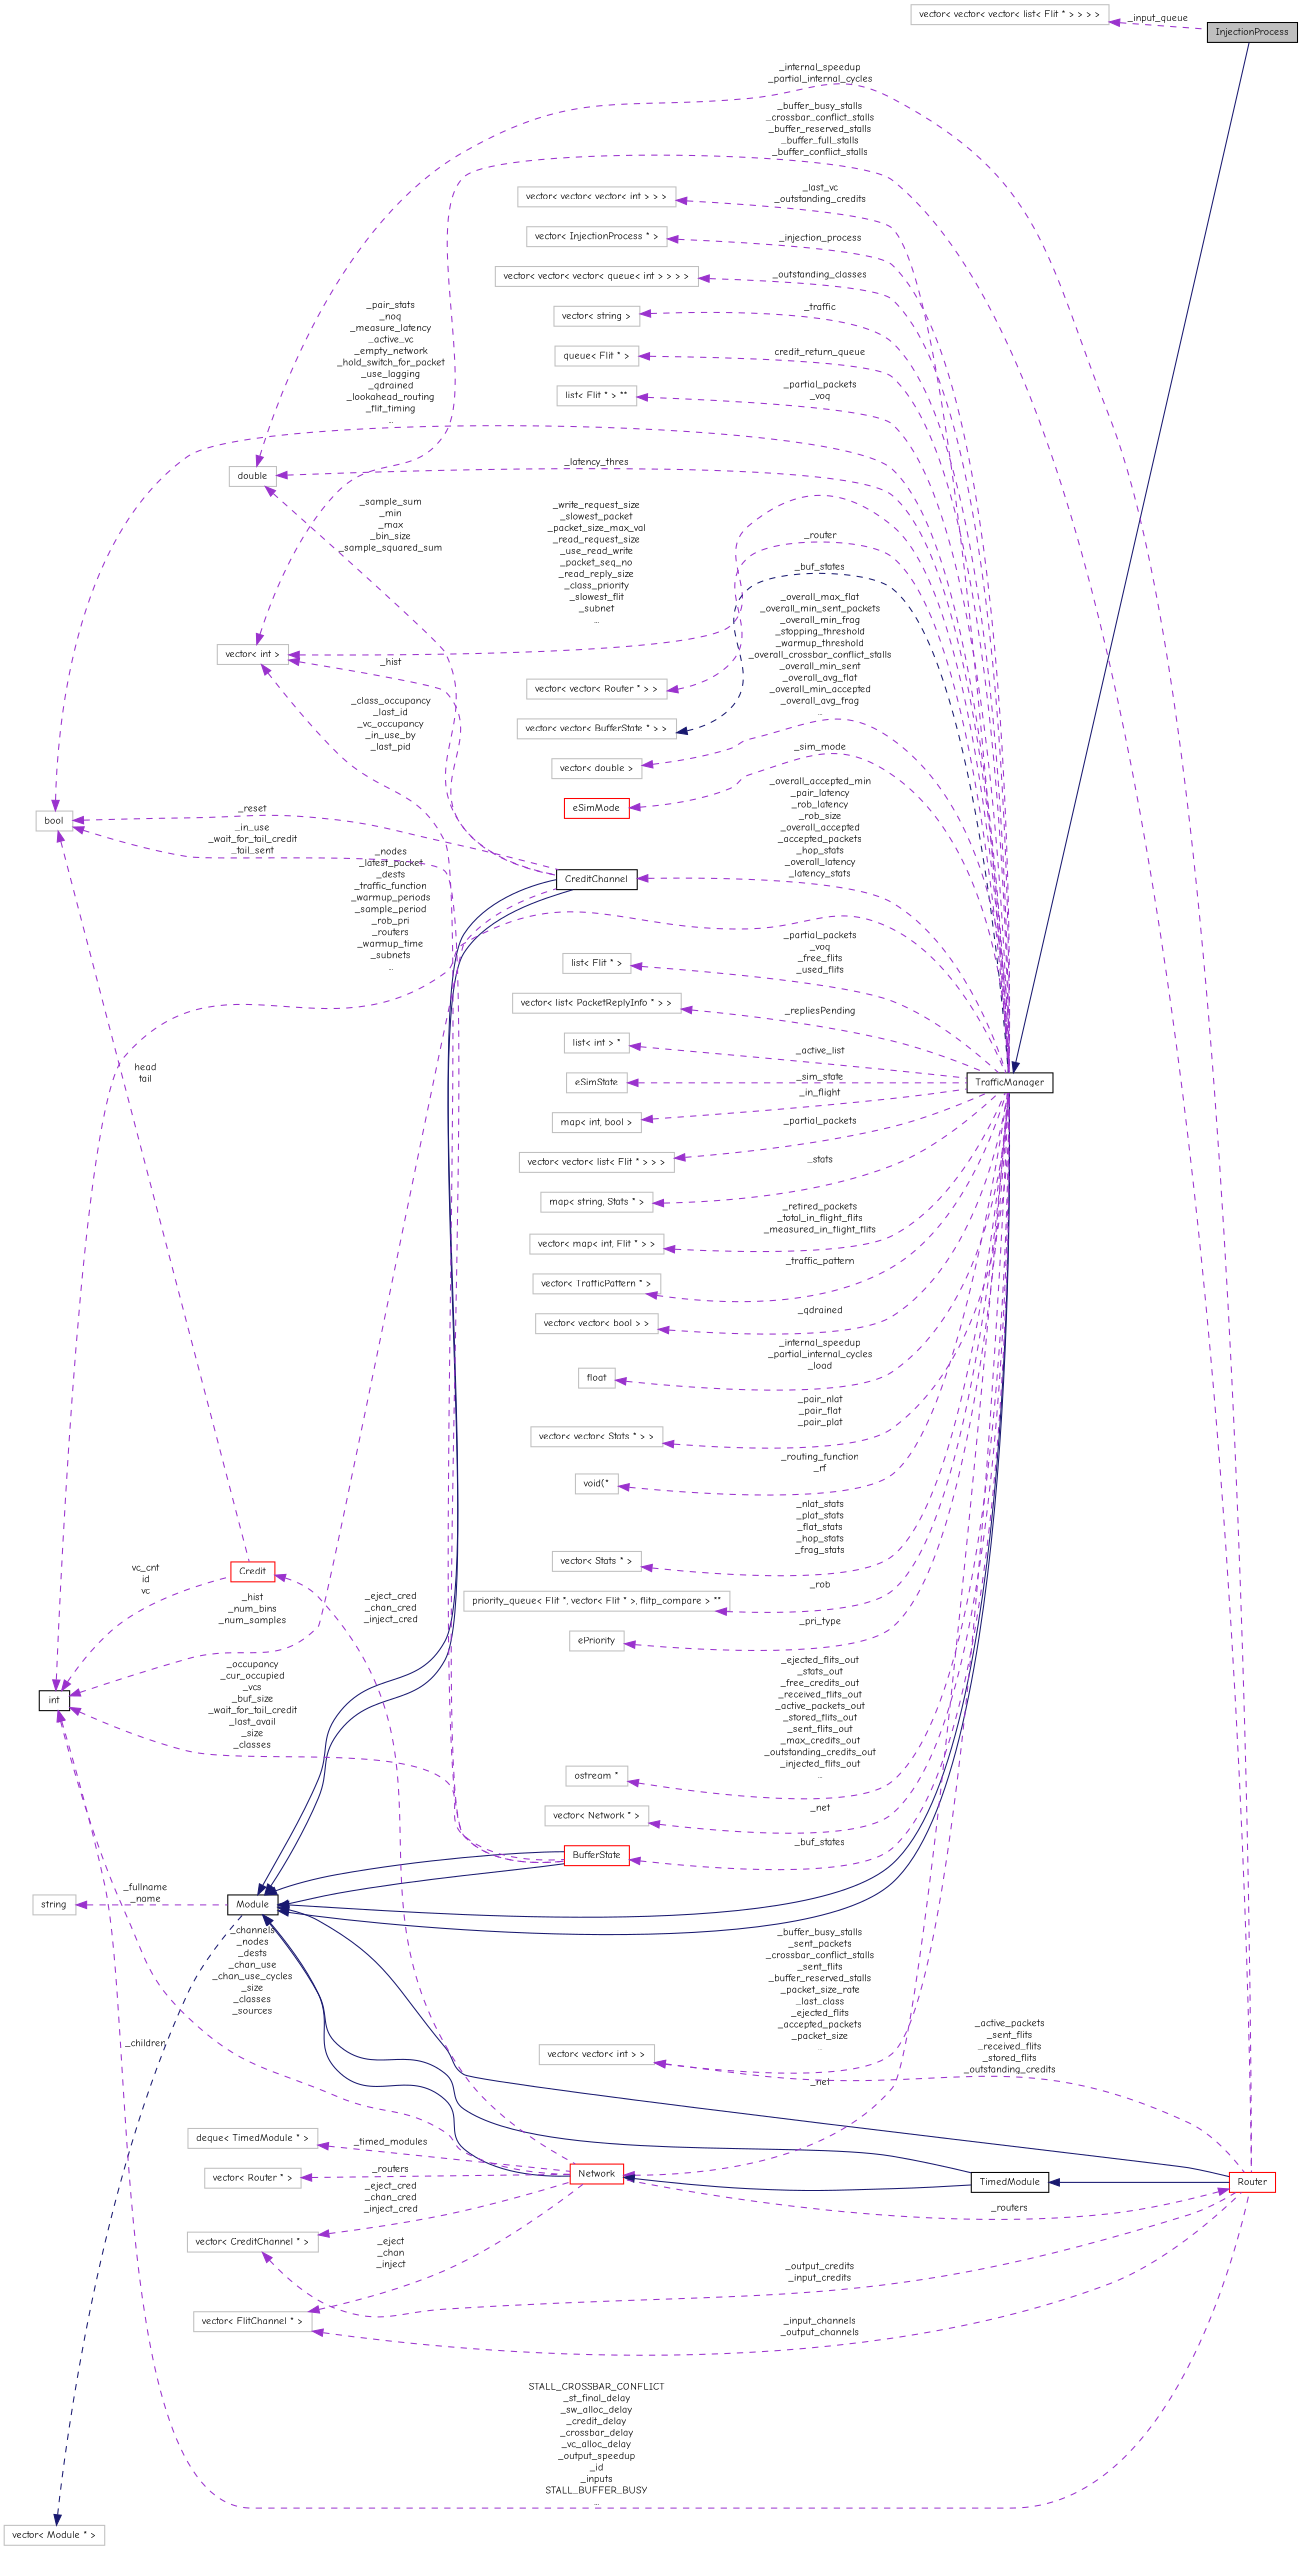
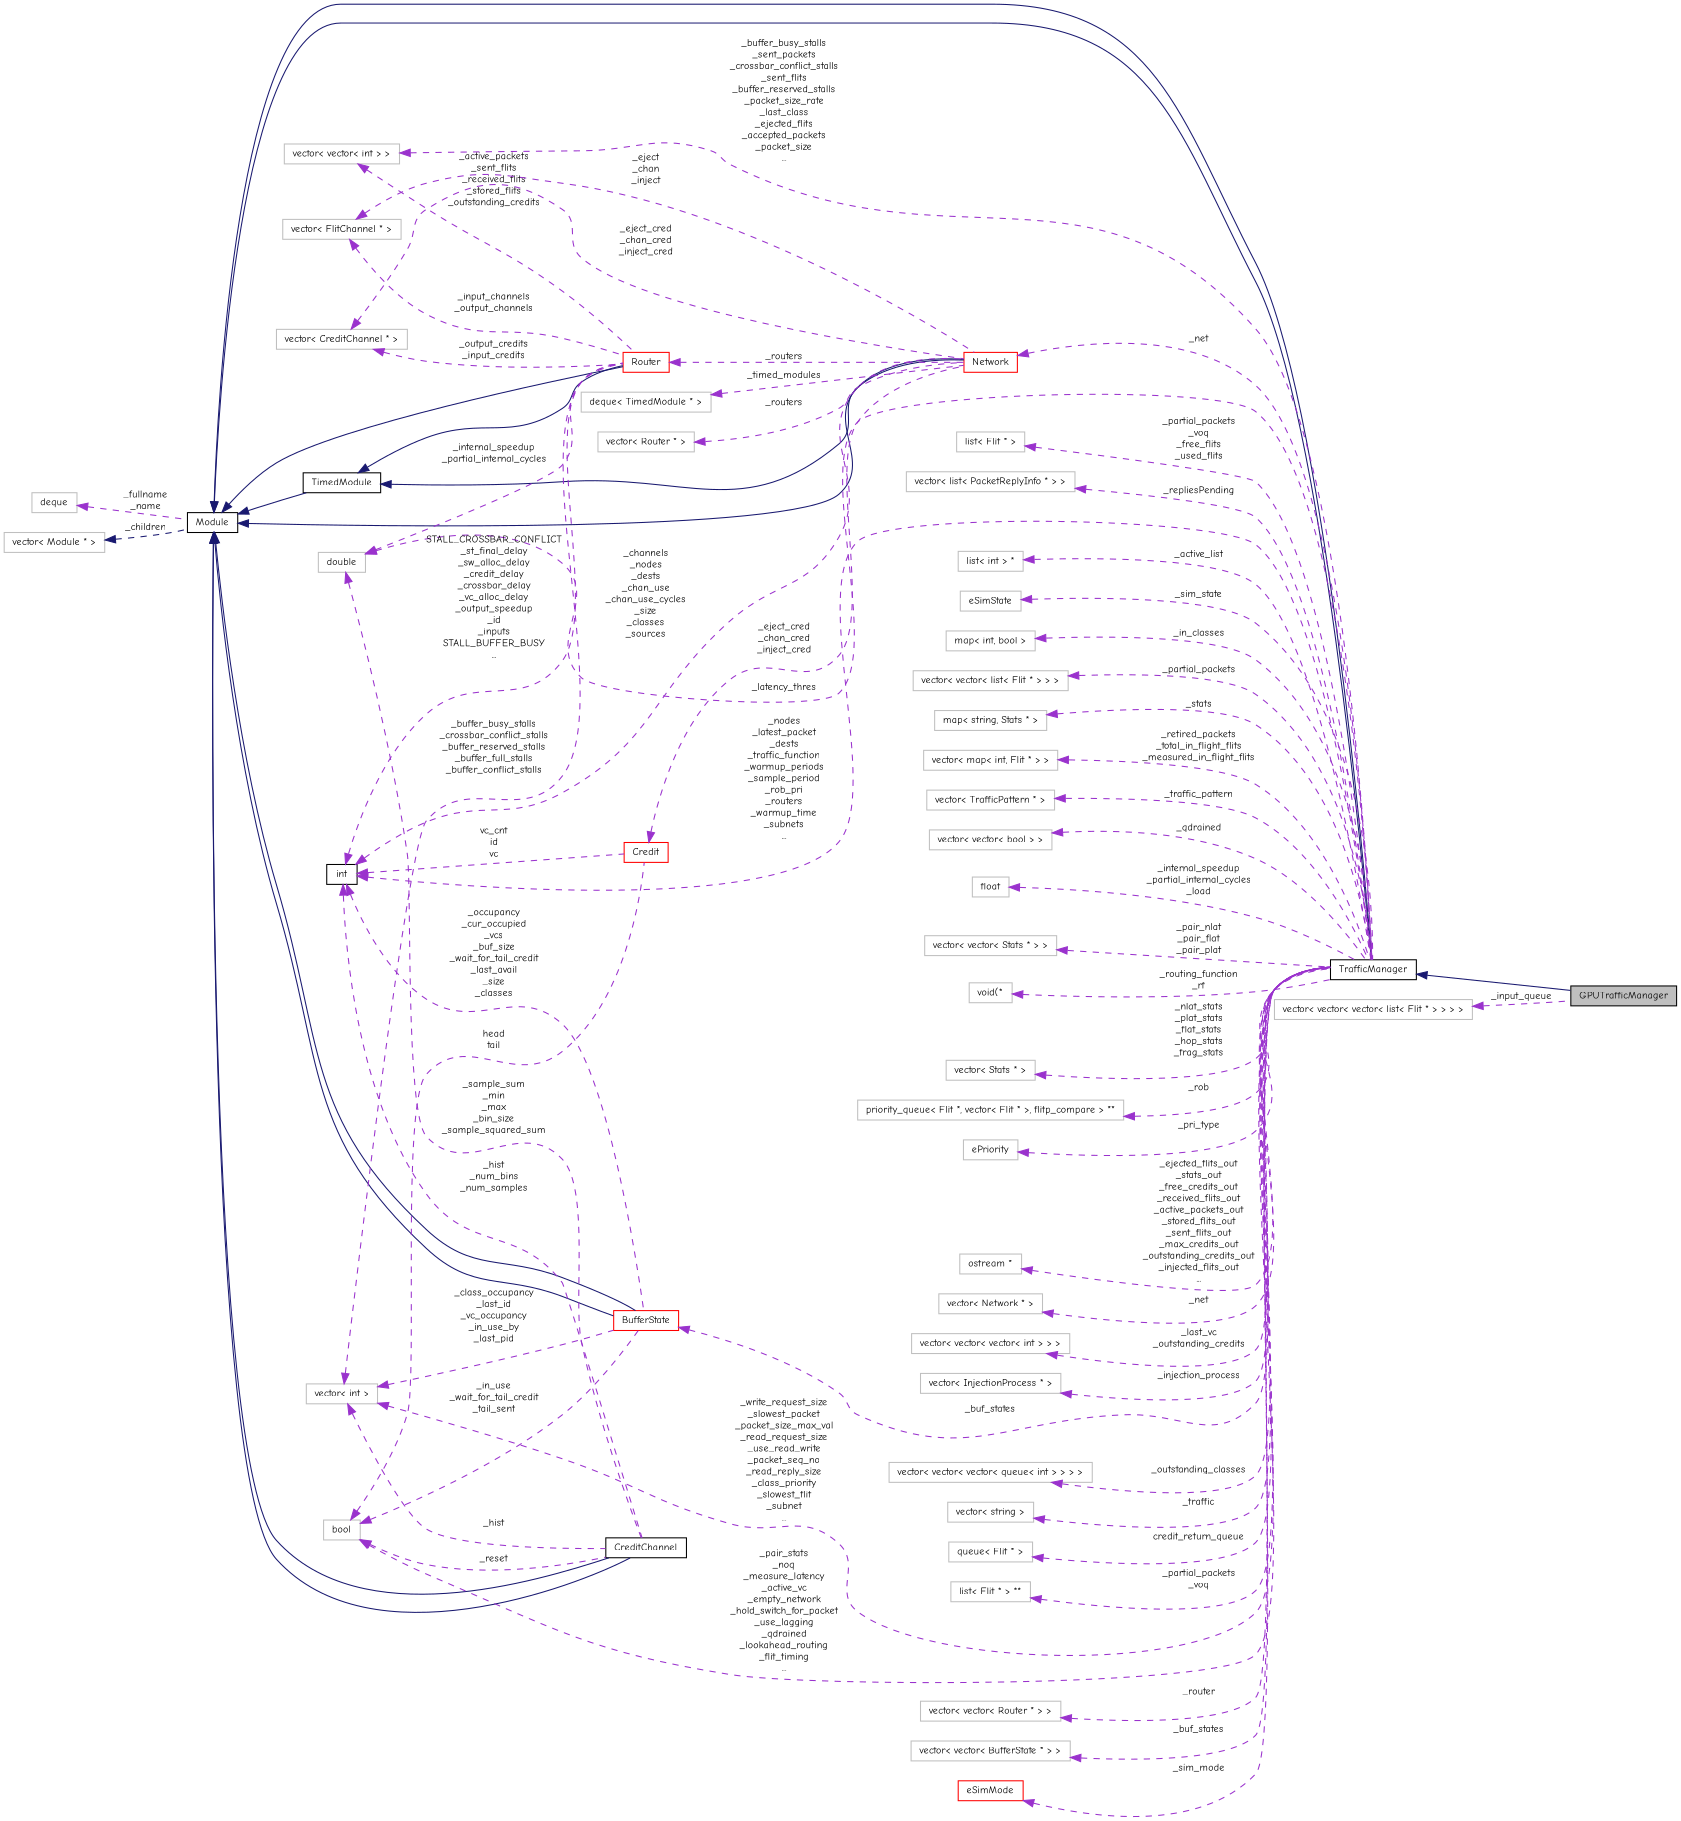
  digraph {
    fontname="Comic Neue"
    rankdir=LR
    node [color=grey75 fontname="Comic Neue" fontsize=10 shape=record]
    edge [color=darkorchid3 dir=back fontname="Comic Neue" fontsize=10 labelfontname=FreeSans labelfontsize=10 style=dashed]
-   n1 [color=black fillcolor=grey75 fontcolor=black height=0.2 label=InjectionProcess style=filled width=0.4]
+   n1 [color=black fillcolor=grey75 fontcolor=black height=0.2 label=GPUTrafficManager style=filled width=0.4]
    n2 [color=black height=0.2 label=TrafficManager width=0.4]
    n3 [color=black height=0.2 label=Module width=0.4]
    n4 [color=red height=0.2 label=Network width=0.4]
    n5 [color=black height=0.2 label=TimedModule width=0.4]
    n6 [color=red height=0.2 label=Router width=0.4]
    n7 [color=black height=0.2 label=CreditChannel width=0.4]
    n8 [color=red height=0.2 label=BufferState width=0.4]
-   n9 [height=0.2 label=string width=0.4]
+   n9 [height=0.2 label=deque width=0.4]
    n10 [height=0.2 label="vector\< Module * \>" width=0.4]
    n11 [height=0.2 label="vector\< vector\< int \> \>" width=0.4]
    n12 [height=0.2 label="list\< Flit * \>" width=0.4]
    n13 [height=0.2 label="vector\< list\< PacketReplyInfo * \> \>" width=0.4]
    n14 [height=0.2 label=double width=0.4]
    n15 [height=0.2 label="list\< int \> *" width=0.4]
    n16 [height=0.2 label=eSimState width=0.4]
    n17 [height=0.2 label="map\< int, bool \>" width=0.4]
    n18 [height=0.2 label="vector\< vector\< list\< Flit * \> \> \>" width=0.4]
    n19 [height=0.2 label="map\< string, Stats * \>" width=0.4]
    n20 [height=0.2 label="vector\< map\< int, Flit * \> \>" width=0.4]
    n21 [height=0.2 label="vector\< TrafficPattern * \>" width=0.4]
    n22 [height=0.2 label="vector\< vector\< bool \> \>" width=0.4]
    n23 [height=0.2 label=float width=0.4]
    n24 [height=0.2 label="vector\< vector\< Stats * \> \>" width=0.4]
    n25 [height=0.2 label="void(*" width=0.4]
    n26 [height=0.2 label="vector\< Stats * \>" width=0.4]
    n27 [height=0.2 label="priority_queue\< Flit *, vector\< Flit * \>, flitp_compare \> **" width=0.4]
    n28 [height=0.2 label=ePriority width=0.4]
    n29 [height=0.2 label="ostream *" width=0.4]
    n30 [color=red height=0.2 label=Credit width=0.4]
    n31 [height=0.2 label="vector\< Network * \>" width=0.4]
    n32 [height=0.2 label="vector\< vector\< vector\< int \> \> \>" width=0.4]
    n33 [height=0.2 label="vector\< InjectionProcess * \>" width=0.4]
    n34 [color=black height=0.2 label=int width=0.4]
    n35 [height=0.2 label="vector\< vector\< vector\< queue\< int \> \> \> \>" width=0.4]
    n36 [height=0.2 label="vector\< string \>" width=0.4]
    n37 [height=0.2 label="queue\< Flit * \>" width=0.4]
    n38 [height=0.2 label="list\< Flit * \> **" width=0.4]
    n39 [height=0.2 label=bool width=0.4]
    n40 [height=0.2 label="vector\< FlitChannel * \>" width=0.4]
    n41 [height=0.2 label="deque\< TimedModule * \>" width=0.4]
    n42 [height=0.2 label="vector\< int \>" width=0.4]
    n43 [height=0.2 label="vector\< CreditChannel * \>" width=0.4]
    n44 [height=0.2 label="vector\< Router * \>" width=0.4]
    n45 [height=0.2 label="vector\< vector\< Router * \> \>" width=0.4]
    n46 [height=0.2 label="vector\< vector\< BufferState * \> \>" width=0.4]
-   n47 [height=0.2 label="vector\< double \>" width=0.4]
    n48 [color=red height=0.2 label=eSimMode width=0.4]
    n49 [height=0.2 label="vector\< vector\< vector\< list\< Flit * \> \> \> \>" width=0.4]
    n2 -> n1 [color=midnightblue style=solid]
    n3 -> n2 [color=midnightblue style=solid]
    n3 -> n2 [color=midnightblue style=solid]
    n3 -> n4 [color=midnightblue style=solid]
    n3 -> n5 [color=midnightblue style=solid]
    n3 -> n6 [color=midnightblue style=solid]
    n3 -> n7 [color=midnightblue style=solid]
    n3 -> n7 [color=midnightblue style=solid]
    n3 -> n8 [color=midnightblue style=solid]
    n3 -> n8 [color=midnightblue style=solid]
    n4 -> n2 [label=_net]
-   n4 -> n5 [color=midnightblue style=solid]
+   n5 -> n4 [color=midnightblue style=solid]
    n5 -> n6 [color=midnightblue style=solid]
    n6 -> n4 [label=_routers]
-   n7 -> n2 [label="_overall_accepted_min\n_pair_latency\n_rob_latency\n_rob_size\n_overall_accepted\n_accepted_packets\n_hop_stats\n_overall_latency\n_latency_stats"]
    n8 -> n2 [label=_buf_states]
    n9 -> n3 [label="_fullname\n_name"]
    n10 -> n3 [color=midnightblue label=_children]
    n11 -> n2 [label="_buffer_busy_stalls\n_sent_packets\n_crossbar_conflict_stalls\n_sent_flits\n_buffer_reserved_stalls\n_packet_size_rate\n_last_class\n_ejected_flits\n_accepted_packets\n_packet_size\n..."]
    n11 -> n6 [label="_active_packets\n_sent_flits\n_received_flits\n_stored_flits\n_outstanding_credits"]
    n12 -> n2 [label="_partial_packets\n_voq\n_free_flits\n_used_flits"]
    n13 -> n2 [label=_repliesPending]
    n14 -> n2 [label=_latency_thres]
    n14 -> n6 [label="_internal_speedup\n_partial_internal_cycles"]
    n14 -> n7 [label="_sample_sum\n_min\n_max\n_bin_size\n_sample_squared_sum"]
    n15 -> n2 [label=_active_list]
    n16 -> n2 [label=_sim_state]
-   n17 -> n2 [label=_in_flight]
+   n17 -> n2 [label=_in_classes]
    n18 -> n2 [label=_partial_packets]
    n19 -> n2 [label=_stats]
    n20 -> n2 [label="_retired_packets\n_total_in_flight_flits\n_measured_in_flight_flits"]
    n21 -> n2 [label=_traffic_pattern]
    n22 -> n2 [label=_qdrained]
    n23 -> n2 [label="_internal_speedup\n_partial_internal_cycles\n_load"]
    n24 -> n2 [label="_pair_nlat\n_pair_flat\n_pair_plat"]
    n25 -> n2 [label="_routing_function\n_rf"]
    n26 -> n2 [label="_nlat_stats\n_plat_stats\n_flat_stats\n_hop_stats\n_frag_stats"]
    n27 -> n2 [label=_rob]
    n28 -> n2 [label=_pri_type]
    n29 -> n2 [label="_ejected_flits_out\n_stats_out\n_free_credits_out\n_received_flits_out\n_active_packets_out\n_stored_flits_out\n_sent_flits_out\n_max_credits_out\n_outstanding_credits_out\n_injected_flits_out\n..."]
    n30 -> n4 [label="_eject_cred\n_chan_cred\n_inject_cred"]
    n31 -> n2 [label=_net]
    n32 -> n2 [label="_last_vc\n_outstanding_credits"]
    n33 -> n2 [label=_injection_process]
    n34 -> n2 [label="_nodes\n_latest_packet\n_dests\n_traffic_function\n_warmup_periods\n_sample_period\n_rob_pri\n_routers\n_warmup_time\n_subnets\n..."]
    n34 -> n4 [label="_channels\n_nodes\n_dests\n_chan_use\n_chan_use_cycles\n_size\n_classes\n_sources"]
    n34 -> n6 [label="STALL_CROSSBAR_CONFLICT\n_st_final_delay\n_sw_alloc_delay\n_credit_delay\n_crossbar_delay\n_vc_alloc_delay\n_output_speedup\n_id\n_inputs\nSTALL_BUFFER_BUSY\n..."]
    n34 -> n7 [label="_hist\n_num_bins\n_num_samples"]
    n34 -> n8 [label="_occupancy\n_cur_occupied\n_vcs\n_buf_size\n_wait_for_tail_credit\n_last_avail\n_size\n_classes"]
    n34 -> n30 [label="vc_cnt\nid\nvc"]
    n35 -> n2 [label=_outstanding_classes]
    n36 -> n2 [label=_traffic]
    n37 -> n2 [label=credit_return_queue]
    n38 -> n2 [label="_partial_packets\n_voq"]
    n39 -> n2 [label="_pair_stats\n_noq\n_measure_latency\n_active_vc\n_empty_network\n_hold_switch_for_packet\n_use_lagging\n_qdrained\n_lookahead_routing\n_flit_timing\n..."]
    n39 -> n7 [label=_reset]
    n39 -> n8 [label="_in_use\n_wait_for_tail_credit\n_tail_sent"]
    n39 -> n30 [label="head\ntail"]
    n40 -> n4 [label="_eject\n_chan\n_inject"]
    n40 -> n6 [label="_input_channels\n_output_channels"]
    n41 -> n4 [label=_timed_modules]
    n42 -> n2 [label="_write_request_size\n_slowest_packet\n_packet_size_max_val\n_read_request_size\n_use_read_write\n_packet_seq_no\n_read_reply_size\n_class_priority\n_slowest_flit\n_subnet\n..."]
    n42 -> n6 [label="_buffer_busy_stalls\n_crossbar_conflict_stalls\n_buffer_reserved_stalls\n_buffer_full_stalls\n_buffer_conflict_stalls"]
    n42 -> n7 [label=_hist]
    n42 -> n8 [label="_class_occupancy\n_last_id\n_vc_occupancy\n_in_use_by\n_last_pid"]
    n43 -> n4 [label="_eject_cred\n_chan_cred\n_inject_cred"]
    n43 -> n6 [label="_output_credits\n_input_credits"]
    n44 -> n4 [label=_routers]
    n45 -> n2 [label=_router]
-   n46 -> n2 [color=midnightblue label=_buf_states]
-   n47 -> n2 [label="_overall_max_flat\n_overall_min_sent_packets\n_overall_min_frag\n_stopping_threshold\n_warmup_threshold\n_overall_crossbar_conflict_stalls\n_overall_min_sent\n_overall_avg_flat\n_overall_min_accepted\n_overall_avg_frag\n..."]
+   n46 -> n2 [label=_buf_states]
    n48 -> n2 [label=_sim_mode]
    n49 -> n1 [label=_input_queue]
  }
